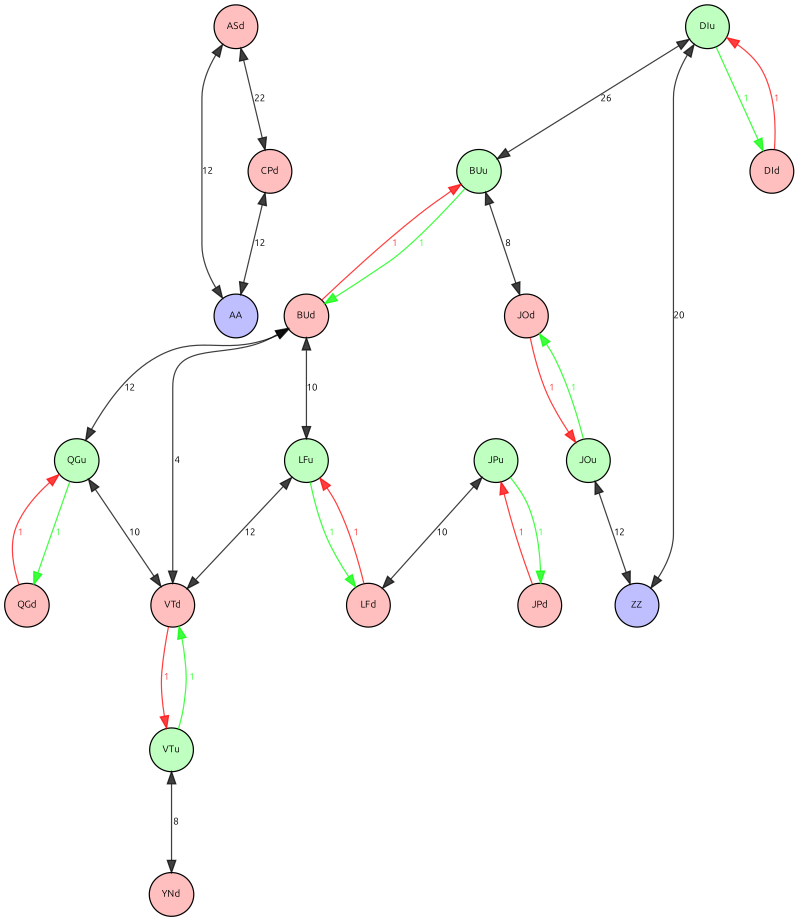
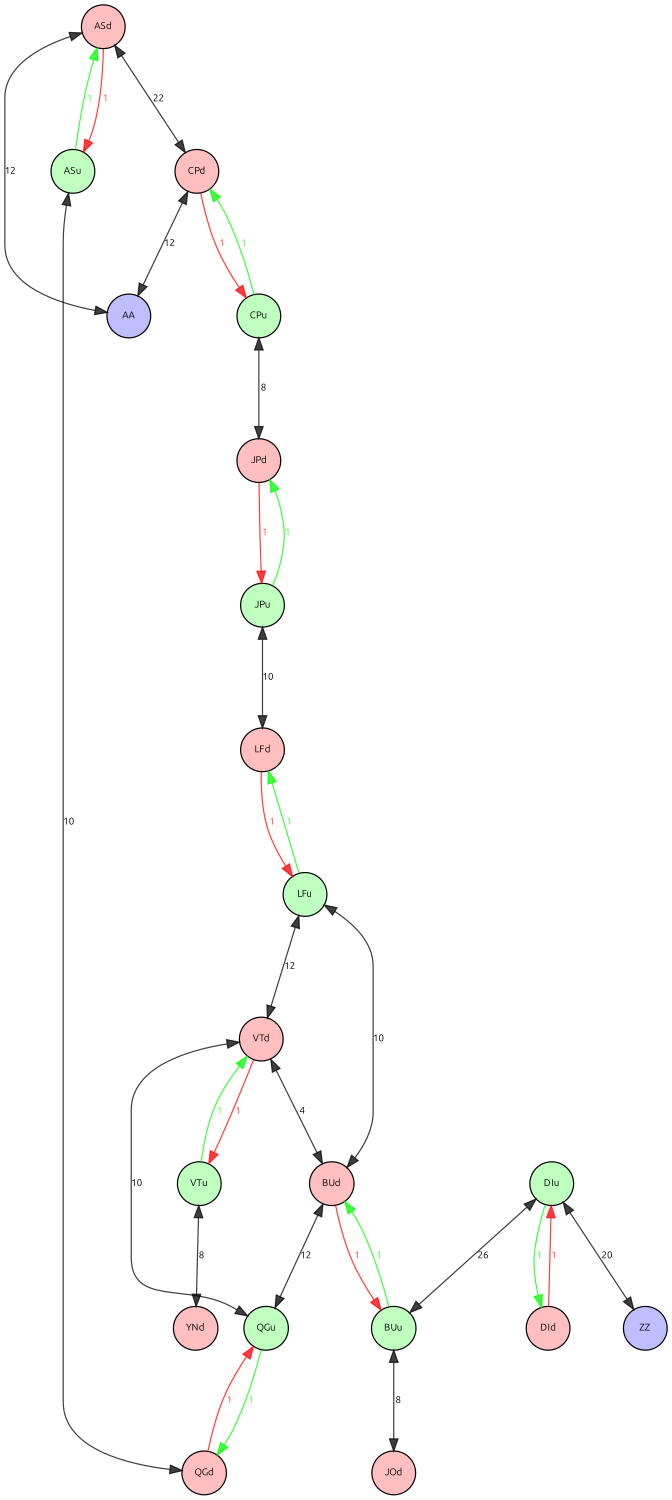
  strict digraph {
    fontsize=2
    mindist=1
    nodesep=0.3
    node [fillcolor="#FF000040" fontname=Ubuntu fontsize=8 style=filled]
    edge [color="#000000C0" fontcolor="#000000FF" fontname=Ubuntu fontsize=8 minlen=2]
    AA [fillcolor="#0000FF40" height=0.5 width=0.5]
    ZZ [fillcolor="#0000FF40" height=0.5 width=0.5]
    ASd [height=0.5 width=0.5]
    CPd [height=0.5 width=0.5]
+   ASu [fillcolor="#00FF0040" height=0.5 width=0.5]
+   CPu [fillcolor="#00FF0040" height=0.5 width=0.5]
    QGd [height=0.5 width=0.5]
    BUd [height=0.5 width=0.5]
    BUu [fillcolor="#00FF0040" height=0.5 width=0.5]
    LFu [fillcolor="#00FF0040" height=0.5 width=0.5]
    QGu [fillcolor="#00FF0040" height=0.5 width=0.5]
    JOd [height=0.5 width=0.5]
    LFd [height=0.5 width=0.5]
    VTd [height=0.5 width=0.5]
    JPd [height=0.5 width=0.5]
    DId [height=0.5 width=0.5]
    DIu [fillcolor="#00FF0040" height=0.5 width=0.5]
-   JOu [fillcolor="#00FF0040" height=0.5 width=0.5]
    JPu [fillcolor="#00FF0040" height=0.5 width=0.5]
    VTu [fillcolor="#00FF0040" height=0.5 width=0.5]
    YNd [height=0.5 width=0.5]
    ASd -> AA [dir=both label=12]
    ASd -> CPd [dir=both label=22]
+   ASd -> ASu [color="#FF0000C0" fontcolor="#FF0000C0" label=" 1"]
    CPd -> AA [dir=both label=12]
+   CPd -> CPu [color="#FF0000C0" fontcolor="#FF0000C0" label=" 1"]
+   ASu -> ASd [color="#00FF00C0" fontcolor="#00FF00C0" label=" 1"]
+   ASu -> QGd [dir=both label=10]
+   CPu -> CPd [color="#00FF00C0" fontcolor="#00FF00C0" label=" 1"]
+   CPu -> JPd [dir=both label=" 8"]
    QGd -> QGu [color="#FF0000C0" fontcolor="#FF0000C0" label=" 1"]
    BUd -> BUu [color="#FF0000C0" fontcolor="#FF0000C0" label=" 1"]
    BUd -> LFu [dir=both label=10]
    BUd -> QGu [dir=both label=12]
    BUu -> BUd [color="#00FF00C0" fontcolor="#00FF00C0" label=" 1"]
    BUu -> JOd [dir=both label=" 8"]
    LFu -> LFd [color="#00FF00C0" fontcolor="#00FF00C0" label=" 1"]
    LFu -> VTd [dir=both label=12]
    QGu -> QGd [color="#00FF00C0" fontcolor="#00FF00C0" label=" 1"]
    QGu -> VTd [dir=both label=10]
-   JOd -> JOu [color="#FF0000C0" fontcolor="#FF0000C0" label=" 1"]
    LFd -> LFu [color="#FF0000C0" fontcolor="#FF0000C0" label=" 1"]
    VTd -> BUd [dir=both label=" 4"]
    VTd -> VTu [color="#FF0000C0" fontcolor="#FF0000C0" label=" 1"]
    JPd -> JPu [color="#FF0000C0" fontcolor="#FF0000C0" label=" 1"]
    DId -> DIu [color="#FF0000C0" fontcolor="#FF0000C0" label=" 1"]
    DIu -> ZZ [dir=both label=20]
    DIu -> BUu [dir=both label=26]
    DIu -> DId [color="#00FF00C0" fontcolor="#00FF00C0" label=" 1"]
-   JOu -> ZZ [dir=both label=12]
-   JOu -> JOd [color="#00FF00C0" fontcolor="#00FF00C0" label=" 1"]
    JPu -> LFd [dir=both label=10]
    JPu -> JPd [color="#00FF00C0" fontcolor="#00FF00C0" label=" 1"]
    VTu -> VTd [color="#00FF00C0" fontcolor="#00FF00C0" label=" 1"]
    VTu -> YNd [dir=both label=" 8"]
  }
